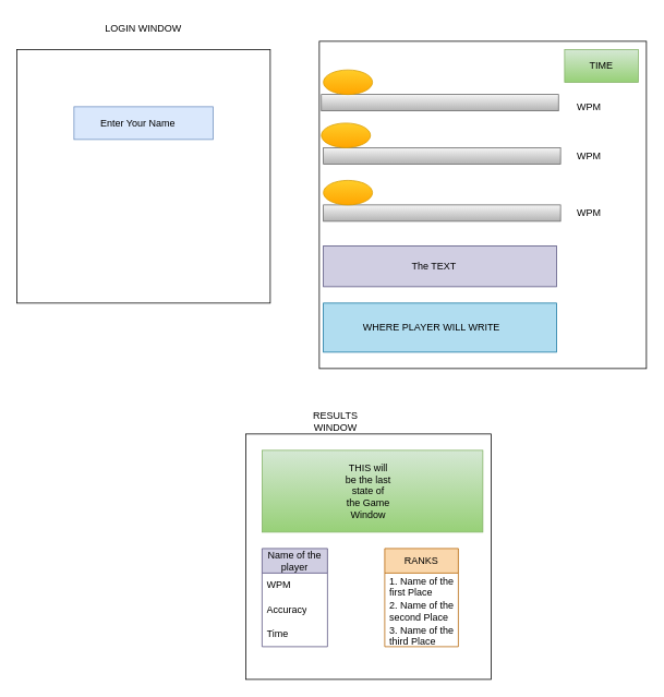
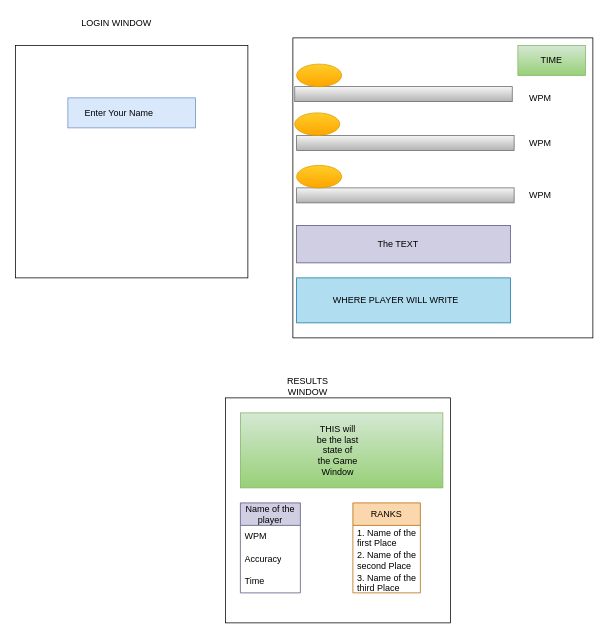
  <mxCell id="0" />
  <mxCell id="1" parent="0" />
  <mxCell id="2" value="" style="whiteSpace=wrap;html=1;aspect=fixed;" vertex="1" parent="1"><mxGeometry x="20" y="60" width="310" height="310" as="geometry" /></mxCell>
- <mxCell id="3" value="LOGIN WINDOW" style="text;html=1;align=center;verticalAlign=middle;whiteSpace=wrap;rounded=0;" vertex="1" parent="1"><mxGeometry x="120" y="20" width="110" height="30" as="geometry" /></mxCell>
+ <mxCell id="3" value="LOGIN WINDOW" style="text;html=1;align=center;verticalAlign=middle;whiteSpace=wrap;rounded=0;" vertex="1" parent="1"><mxGeometry x="100" y="15" width="110" height="30" as="geometry" /></mxCell>
  <mxCell id="4" value="" style="rounded=0;whiteSpace=wrap;html=1;fillColor=#dae8fc;strokeColor=#6c8ebf;" vertex="1" parent="1"><mxGeometry x="90" y="130" width="170" height="40" as="geometry" /></mxCell>
- <mxCell id="5" value="Enter Your Name&amp;nbsp;" style="text;html=1;align=center;verticalAlign=middle;whiteSpace=wrap;rounded=0;" vertex="1" parent="1"><mxGeometry x="120" y="135" width="100" height="30" as="geometry" /></mxCell>
+ <mxCell id="5" value="Enter Your Name&amp;nbsp;" style="text;html=1;align=center;verticalAlign=middle;whiteSpace=wrap;rounded=0;" vertex="1" parent="1"><mxGeometry x="110" y="135" width="100" height="30" as="geometry" /></mxCell>
  <mxCell id="6" value="" style="whiteSpace=wrap;html=1;aspect=fixed;" vertex="1" parent="1"><mxGeometry x="390" y="50" width="400" height="400" as="geometry" /></mxCell>
  <mxCell id="7" value="" style="rounded=0;whiteSpace=wrap;html=1;fillColor=#f5f5f5;gradientColor=#b3b3b3;strokeColor=#666666;" vertex="1" parent="1"><mxGeometry x="392.5" y="115" width="290" height="20" as="geometry" /></mxCell>
  <mxCell id="8" value="" style="rounded=0;whiteSpace=wrap;html=1;fillColor=#f5f5f5;gradientColor=#b3b3b3;strokeColor=#666666;" vertex="1" parent="1"><mxGeometry x="395" y="180" width="290" height="20" as="geometry" /></mxCell>
  <mxCell id="9" value="" style="rounded=0;whiteSpace=wrap;html=1;fillColor=#f5f5f5;gradientColor=#b3b3b3;strokeColor=#666666;" vertex="1" parent="1"><mxGeometry x="395" y="250" width="290" height="20" as="geometry" /></mxCell>
  <mxCell id="10" value="" style="ellipse;whiteSpace=wrap;html=1;fillColor=#ffcd28;gradientColor=#ffa500;strokeColor=#d79b00;" vertex="1" parent="1"><mxGeometry x="395" y="85" width="60" height="30" as="geometry" /></mxCell>
  <mxCell id="11" value="" style="ellipse;whiteSpace=wrap;html=1;fillColor=#ffcd28;gradientColor=#ffa500;strokeColor=#d79b00;" vertex="1" parent="1"><mxGeometry x="395" y="220" width="60" height="30" as="geometry" /></mxCell>
  <mxCell id="12" value="" style="ellipse;whiteSpace=wrap;html=1;fillColor=#ffcd28;gradientColor=#ffa500;strokeColor=#d79b00;" vertex="1" parent="1"><mxGeometry x="392.5" y="150" width="60" height="30" as="geometry" /></mxCell>
  <mxCell id="13" value="" style="rounded=0;whiteSpace=wrap;html=1;fillColor=#d0cee2;strokeColor=#56517e;" vertex="1" parent="1"><mxGeometry x="395" y="300" width="285" height="50" as="geometry" /></mxCell>
  <mxCell id="14" value="The TEXT" style="text;html=1;align=center;verticalAlign=middle;whiteSpace=wrap;rounded=0;" vertex="1" parent="1"><mxGeometry x="392.5" y="310" width="275" height="30" as="geometry" /></mxCell>
  <mxCell id="15" value="" style="rounded=0;whiteSpace=wrap;html=1;fillColor=#b1ddf0;strokeColor=#10739e;" vertex="1" parent="1"><mxGeometry x="395" y="370" width="285" height="60" as="geometry" /></mxCell>
  <mxCell id="16" value="WHERE PLAYER WILL WRITE" style="text;html=1;align=center;verticalAlign=middle;whiteSpace=wrap;rounded=0;" vertex="1" parent="1"><mxGeometry x="390" y="385" width="275" height="30" as="geometry" /></mxCell>
  <mxCell id="17" value="" style="whiteSpace=wrap;html=1;aspect=fixed;" vertex="1" parent="1"><mxGeometry x="300" y="530" width="300" height="300" as="geometry" /></mxCell>
  <mxCell id="18" value="RESULTS WINDOW" style="text;html=1;align=center;verticalAlign=middle;whiteSpace=wrap;rounded=0;" vertex="1" parent="1"><mxGeometry x="360" y="500" width="100" height="30" as="geometry" /></mxCell>
  <mxCell id="19" value="RANKS" style="swimlane;fontStyle=0;childLayout=stackLayout;horizontal=1;startSize=30;horizontalStack=0;resizeParent=1;resizeParentMax=0;resizeLast=0;collapsible=1;marginBottom=0;whiteSpace=wrap;html=1;fillColor=#fad7ac;strokeColor=#b46504;" vertex="1" parent="1"><mxGeometry x="470" y="670" width="90" height="120" as="geometry" /></mxCell>
  <mxCell id="20" value="1. Name of the first Place" style="text;strokeColor=none;fillColor=none;align=left;verticalAlign=middle;spacingLeft=4;spacingRight=4;overflow=hidden;points=[[0,0.5],[1,0.5]];portConstraint=eastwest;rotatable=0;whiteSpace=wrap;html=1;" vertex="1" parent="19"><mxGeometry y="30" width="90" height="30" as="geometry" /></mxCell>
  <mxCell id="21" value="2. Name of the second Place" style="text;strokeColor=none;fillColor=none;align=left;verticalAlign=middle;spacingLeft=4;spacingRight=4;overflow=hidden;points=[[0,0.5],[1,0.5]];portConstraint=eastwest;rotatable=0;whiteSpace=wrap;html=1;" vertex="1" parent="19"><mxGeometry y="60" width="90" height="30" as="geometry" /></mxCell>
  <mxCell id="22" value="3. Name of the third Place" style="text;strokeColor=none;fillColor=none;align=left;verticalAlign=middle;spacingLeft=4;spacingRight=4;overflow=hidden;points=[[0,0.5],[1,0.5]];portConstraint=eastwest;rotatable=0;whiteSpace=wrap;html=1;" vertex="1" parent="19"><mxGeometry y="90" width="90" height="30" as="geometry" /></mxCell>
  <mxCell id="23" value="Name of the player" style="swimlane;fontStyle=0;childLayout=stackLayout;horizontal=1;startSize=30;horizontalStack=0;resizeParent=1;resizeParentMax=0;resizeLast=0;collapsible=1;marginBottom=0;whiteSpace=wrap;html=1;fillColor=#d0cee2;strokeColor=#56517e;" vertex="1" parent="1"><mxGeometry x="320" y="670" width="80" height="120" as="geometry" /></mxCell>
  <mxCell id="24" value="WPM" style="text;strokeColor=none;fillColor=none;align=left;verticalAlign=middle;spacingLeft=4;spacingRight=4;overflow=hidden;points=[[0,0.5],[1,0.5]];portConstraint=eastwest;rotatable=0;whiteSpace=wrap;html=1;" vertex="1" parent="23"><mxGeometry y="30" width="80" height="30" as="geometry" /></mxCell>
  <mxCell id="25" value="Accuracy" style="text;strokeColor=none;fillColor=none;align=left;verticalAlign=middle;spacingLeft=4;spacingRight=4;overflow=hidden;points=[[0,0.5],[1,0.5]];portConstraint=eastwest;rotatable=0;whiteSpace=wrap;html=1;" vertex="1" parent="23"><mxGeometry y="60" width="80" height="30" as="geometry" /></mxCell>
  <mxCell id="26" value="Time" style="text;strokeColor=none;fillColor=none;align=left;verticalAlign=middle;spacingLeft=4;spacingRight=4;overflow=hidden;points=[[0,0.5],[1,0.5]];portConstraint=eastwest;rotatable=0;whiteSpace=wrap;html=1;" vertex="1" parent="23"><mxGeometry y="90" width="80" height="30" as="geometry" /></mxCell>
  <mxCell id="27" value="" style="rounded=0;whiteSpace=wrap;html=1;fillColor=#d5e8d4;gradientColor=#97d077;strokeColor=#82b366;" vertex="1" parent="1"><mxGeometry x="320" y="550" width="270" height="100" as="geometry" /></mxCell>
  <mxCell id="28" value="THIS will be the last state of the Game Window" style="text;html=1;align=center;verticalAlign=middle;whiteSpace=wrap;rounded=0;" vertex="1" parent="1"><mxGeometry x="420" y="585" width="60" height="30" as="geometry" /></mxCell>
  <mxCell id="29" value="" style="rounded=0;whiteSpace=wrap;html=1;fillColor=#d5e8d4;strokeColor=#82b366;gradientColor=#97d077;" vertex="1" parent="1"><mxGeometry x="690" y="60" width="90" height="40" as="geometry" /></mxCell>
  <mxCell id="30" value="TIME" style="text;html=1;align=center;verticalAlign=middle;whiteSpace=wrap;rounded=0;" vertex="1" parent="1"><mxGeometry x="705" y="65" width="60" height="30" as="geometry" /></mxCell>
  <mxCell id="31" value="WPM" style="text;html=1;align=center;verticalAlign=middle;whiteSpace=wrap;rounded=0;" vertex="1" parent="1"><mxGeometry x="690" y="115" width="60" height="30" as="geometry" /></mxCell>
  <mxCell id="32" value="WPM" style="text;html=1;align=center;verticalAlign=middle;whiteSpace=wrap;rounded=0;" vertex="1" parent="1"><mxGeometry x="690" y="175" width="60" height="30" as="geometry" /></mxCell>
  <mxCell id="33" value="WPM" style="text;html=1;align=center;verticalAlign=middle;whiteSpace=wrap;rounded=0;" vertex="1" parent="1"><mxGeometry x="690" y="242.5" width="60" height="35" as="geometry" /></mxCell>
